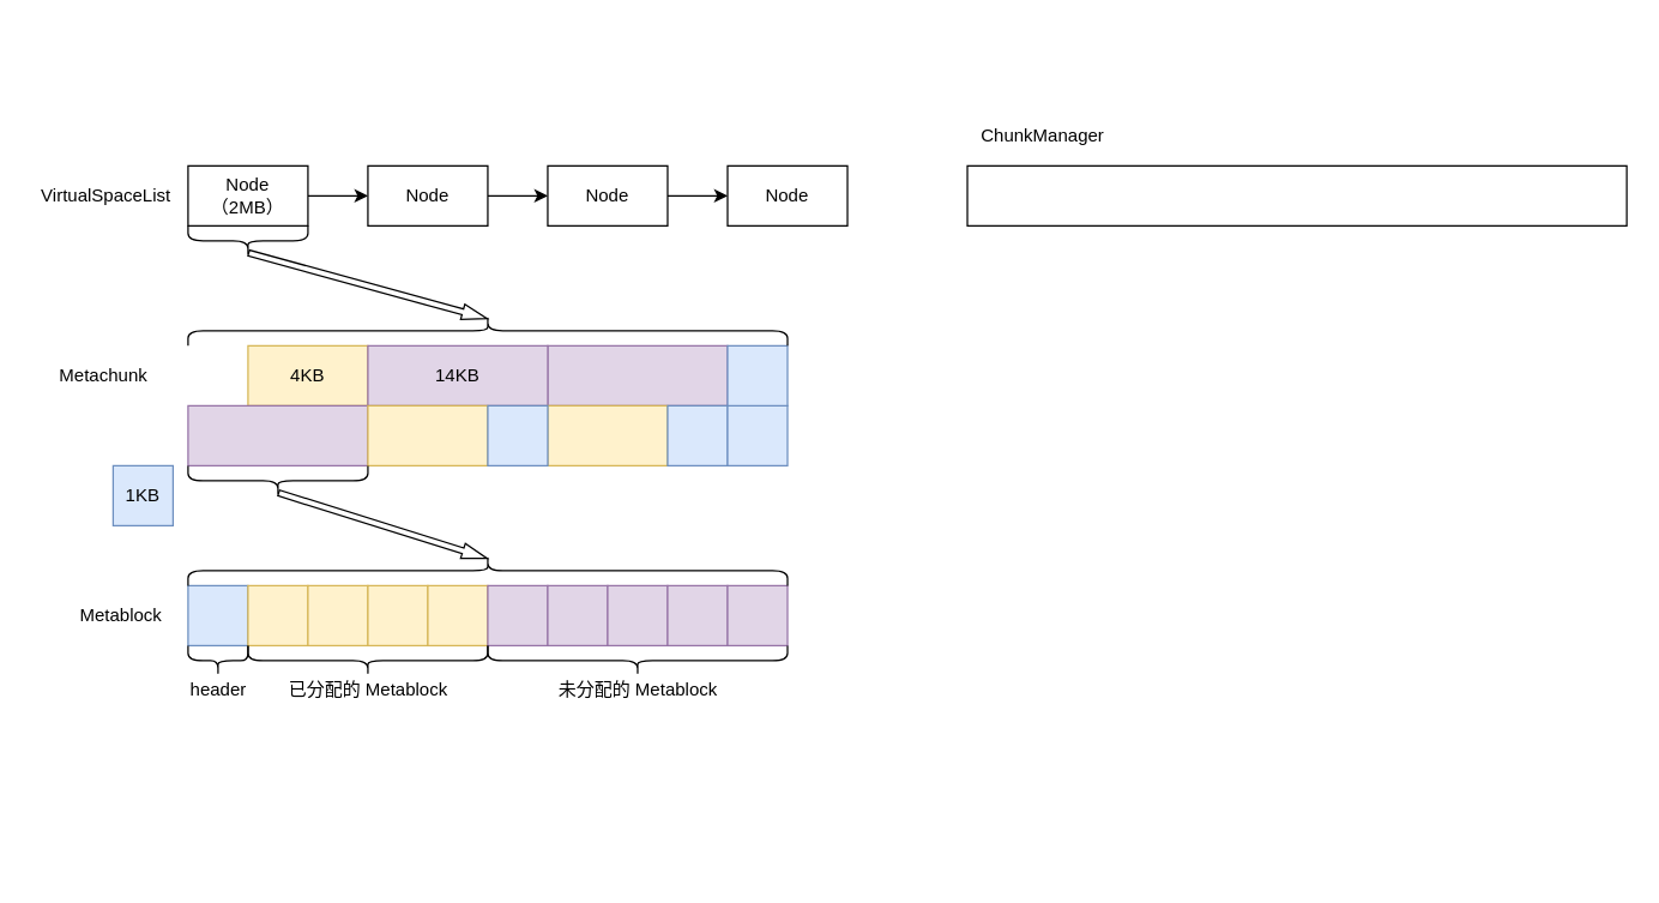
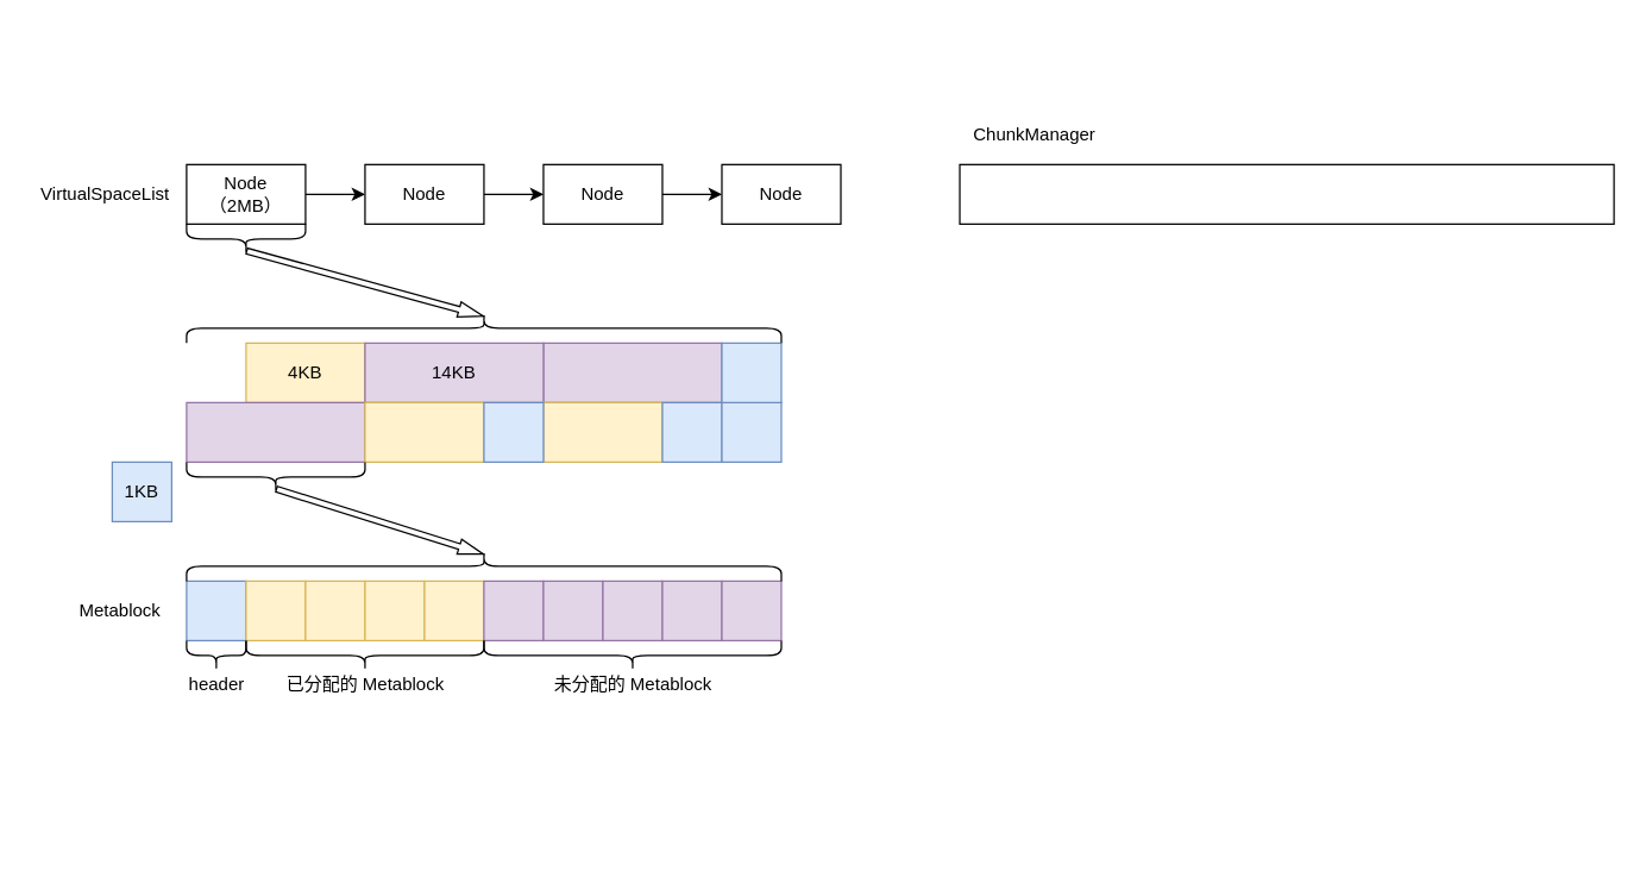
  <mxCell id="0" />
  <mxCell id="1" parent="0" />
  <mxCell id="2" value="" style="edgeStyle=orthogonalEdgeStyle;rounded=0;orthogonalLoop=1;jettySize=auto;html=1;" edge="1" parent="1" source="3" target="5"><mxGeometry relative="1" as="geometry" /></mxCell>
  <mxCell id="3" value="Node&lt;br&gt;（2MB）" style="rounded=0;whiteSpace=wrap;html=1;" vertex="1" parent="1"><mxGeometry x="125" y="110" width="80" height="40" as="geometry" /></mxCell>
  <mxCell id="4" value="" style="edgeStyle=orthogonalEdgeStyle;rounded=0;orthogonalLoop=1;jettySize=auto;html=1;" edge="1" parent="1" source="5" target="7"><mxGeometry relative="1" as="geometry" /></mxCell>
  <mxCell id="5" value="Node" style="rounded=0;whiteSpace=wrap;html=1;" vertex="1" parent="1"><mxGeometry x="245" y="110" width="80" height="40" as="geometry" /></mxCell>
  <mxCell id="6" value="" style="edgeStyle=orthogonalEdgeStyle;rounded=0;orthogonalLoop=1;jettySize=auto;html=1;" edge="1" parent="1" source="7" target="8"><mxGeometry relative="1" as="geometry" /></mxCell>
  <mxCell id="7" value="Node" style="rounded=0;whiteSpace=wrap;html=1;" vertex="1" parent="1"><mxGeometry x="365" y="110" width="80" height="40" as="geometry" /></mxCell>
  <mxCell id="8" value="Node" style="rounded=0;whiteSpace=wrap;html=1;" vertex="1" parent="1"><mxGeometry x="485" y="110" width="80" height="40" as="geometry" /></mxCell>
  <mxCell id="9" value="VirtualSpaceList" style="text;html=1;align=center;verticalAlign=middle;resizable=0;points=[];autosize=1;strokeColor=none;fillColor=none;" vertex="1" parent="1"><mxGeometry x="20" y="120" width="100" height="20" as="geometry" /></mxCell>
- <mxCell id="10" value="Metachunk&amp;nbsp;" style="text;html=1;align=center;verticalAlign=middle;resizable=0;points=[];autosize=1;strokeColor=none;fillColor=none;" vertex="1" parent="1"><mxGeometry x="30" y="240" width="80" height="20" as="geometry" /></mxCell>
  <mxCell id="11" value="1KB" style="rounded=0;whiteSpace=wrap;html=1;fillColor=#dae8fc;strokeColor=#6c8ebf;" vertex="1" parent="1"><mxGeometry x="75" y="310" width="40" height="40" as="geometry" /></mxCell>
  <mxCell id="12" value="4KB" style="rounded=0;whiteSpace=wrap;html=1;fillColor=#fff2cc;strokeColor=#d6b656;" vertex="1" parent="1"><mxGeometry x="165" y="230" width="80" height="40" as="geometry" /></mxCell>
  <mxCell id="13" value="" style="rounded=0;whiteSpace=wrap;html=1;fillColor=#e1d5e7;strokeColor=#9673a6;" vertex="1" parent="1"><mxGeometry x="365" y="230" width="120" height="40" as="geometry" /></mxCell>
  <mxCell id="14" value="14KB" style="rounded=0;whiteSpace=wrap;html=1;fillColor=#e1d5e7;strokeColor=#9673a6;" vertex="1" parent="1"><mxGeometry x="245" y="230" width="120" height="40" as="geometry" /></mxCell>
  <mxCell id="15" value="" style="rounded=0;whiteSpace=wrap;html=1;fillColor=#e1d5e7;strokeColor=#9673a6;" vertex="1" parent="1"><mxGeometry x="125" y="270" width="120" height="40" as="geometry" /></mxCell>
  <mxCell id="16" value="" style="rounded=0;whiteSpace=wrap;html=1;fillColor=#fff2cc;strokeColor=#d6b656;" vertex="1" parent="1"><mxGeometry x="245" y="270" width="80" height="40" as="geometry" /></mxCell>
  <mxCell id="17" value="" style="rounded=0;whiteSpace=wrap;html=1;fillColor=#fff2cc;strokeColor=#d6b656;" vertex="1" parent="1"><mxGeometry x="365" y="270" width="80" height="40" as="geometry" /></mxCell>
  <mxCell id="18" value="" style="rounded=0;whiteSpace=wrap;html=1;fillColor=#dae8fc;strokeColor=#6c8ebf;" vertex="1" parent="1"><mxGeometry x="445" y="270" width="40" height="40" as="geometry" /></mxCell>
  <mxCell id="19" value="" style="rounded=0;whiteSpace=wrap;html=1;fillColor=#dae8fc;strokeColor=#6c8ebf;" vertex="1" parent="1"><mxGeometry x="485" y="270" width="40" height="40" as="geometry" /></mxCell>
  <mxCell id="20" value="ChunkManager" style="text;html=1;align=center;verticalAlign=middle;resizable=0;points=[];autosize=1;strokeColor=none;fillColor=none;" vertex="1" parent="1"><mxGeometry x="645" y="80" width="100" height="20" as="geometry" /></mxCell>
  <mxCell id="21" value="" style="rounded=0;whiteSpace=wrap;html=1;" vertex="1" parent="1"><mxGeometry x="645" y="110" width="440" height="40" as="geometry" /></mxCell>
  <mxCell id="22" value="" style="rounded=0;whiteSpace=wrap;html=1;fillColor=#dae8fc;strokeColor=#6c8ebf;" vertex="1" parent="1"><mxGeometry x="485" y="230" width="40" height="40" as="geometry" /></mxCell>
  <mxCell id="23" value="" style="rounded=0;whiteSpace=wrap;html=1;fillColor=#dae8fc;strokeColor=#6c8ebf;" vertex="1" parent="1"><mxGeometry x="325" y="270" width="40" height="40" as="geometry" /></mxCell>
  <mxCell id="24" value="Metablock" style="text;html=1;align=center;verticalAlign=middle;resizable=0;points=[];autosize=1;strokeColor=none;fillColor=none;" vertex="1" parent="1"><mxGeometry x="45" y="400" width="70" height="20" as="geometry" /></mxCell>
  <mxCell id="25" value="" style="rounded=0;whiteSpace=wrap;html=1;fillColor=#dae8fc;strokeColor=#6c8ebf;" vertex="1" parent="1"><mxGeometry x="125" y="390" width="40" height="40" as="geometry" /></mxCell>
  <mxCell id="26" value="" style="rounded=0;whiteSpace=wrap;html=1;fillColor=#fff2cc;strokeColor=#d6b656;" vertex="1" parent="1"><mxGeometry x="165" y="390" width="40" height="40" as="geometry" /></mxCell>
  <mxCell id="27" value="" style="rounded=0;whiteSpace=wrap;html=1;fillColor=#fff2cc;strokeColor=#d6b656;" vertex="1" parent="1"><mxGeometry x="205" y="390" width="40" height="40" as="geometry" /></mxCell>
  <mxCell id="28" value="" style="rounded=0;whiteSpace=wrap;html=1;fillColor=#fff2cc;strokeColor=#d6b656;" vertex="1" parent="1"><mxGeometry x="245" y="390" width="40" height="40" as="geometry" /></mxCell>
  <mxCell id="29" value="" style="rounded=0;whiteSpace=wrap;html=1;fillColor=#fff2cc;strokeColor=#d6b656;" vertex="1" parent="1"><mxGeometry x="285" y="390" width="40" height="40" as="geometry" /></mxCell>
  <mxCell id="30" value="" style="rounded=0;whiteSpace=wrap;html=1;fillColor=#e1d5e7;strokeColor=#9673a6;" vertex="1" parent="1"><mxGeometry x="325" y="390" width="40" height="40" as="geometry" /></mxCell>
  <mxCell id="31" value="" style="rounded=0;whiteSpace=wrap;html=1;fillColor=#e1d5e7;strokeColor=#9673a6;" vertex="1" parent="1"><mxGeometry x="365" y="390" width="40" height="40" as="geometry" /></mxCell>
  <mxCell id="32" value="" style="rounded=0;whiteSpace=wrap;html=1;fillColor=#e1d5e7;strokeColor=#9673a6;" vertex="1" parent="1"><mxGeometry x="405" y="390" width="40" height="40" as="geometry" /></mxCell>
  <mxCell id="33" value="" style="rounded=0;whiteSpace=wrap;html=1;fillColor=#e1d5e7;strokeColor=#9673a6;" vertex="1" parent="1"><mxGeometry x="445" y="390" width="40" height="40" as="geometry" /></mxCell>
  <mxCell id="34" value="" style="rounded=0;whiteSpace=wrap;html=1;fillColor=#e1d5e7;strokeColor=#9673a6;" vertex="1" parent="1"><mxGeometry x="485" y="390" width="40" height="40" as="geometry" /></mxCell>
  <mxCell id="35" value="" style="shape=curlyBracket;whiteSpace=wrap;html=1;rounded=1;rotation=-90;" vertex="1" parent="1"><mxGeometry x="135" y="420" width="20" height="40" as="geometry" /></mxCell>
  <mxCell id="36" value="" style="shape=curlyBracket;whiteSpace=wrap;html=1;rounded=1;rotation=-90;" vertex="1" parent="1"><mxGeometry x="235" y="360" width="20" height="160" as="geometry" /></mxCell>
  <mxCell id="37" value="" style="shape=curlyBracket;whiteSpace=wrap;html=1;rounded=1;rotation=-90;" vertex="1" parent="1"><mxGeometry x="415" y="340" width="20" height="200" as="geometry" /></mxCell>
  <mxCell id="38" value="header" style="text;html=1;align=center;verticalAlign=middle;resizable=0;points=[];autosize=1;strokeColor=none;fillColor=none;" vertex="1" parent="1"><mxGeometry x="120" y="450" width="50" height="20" as="geometry" /></mxCell>
  <mxCell id="39" value="已分配的 Metablock" style="text;html=1;align=center;verticalAlign=middle;resizable=0;points=[];autosize=1;strokeColor=none;fillColor=none;" vertex="1" parent="1"><mxGeometry x="185" y="450" width="120" height="20" as="geometry" /></mxCell>
  <mxCell id="40" value="未分配的 Metablock" style="text;html=1;align=center;verticalAlign=middle;resizable=0;points=[];autosize=1;strokeColor=none;fillColor=none;" vertex="1" parent="1"><mxGeometry x="365" y="450" width="120" height="20" as="geometry" /></mxCell>
  <mxCell id="41" value="" style="shape=flexArrow;endArrow=classic;html=1;rounded=0;width=4;endSize=5.276;endWidth=5.517;entryX=0.1;entryY=0.5;entryDx=0;entryDy=0;entryPerimeter=0;exitX=0.1;exitY=0.5;exitDx=0;exitDy=0;exitPerimeter=0;" edge="1" parent="1" source="46" target="42"><mxGeometry width="50" height="50" relative="1" as="geometry"><mxPoint x="168" y="161" as="sourcePoint" /><mxPoint x="318" y="211" as="targetPoint" /></mxGeometry></mxCell>
  <mxCell id="42" value="" style="shape=curlyBracket;whiteSpace=wrap;html=1;rounded=1;rotation=90;size=0.5;" vertex="1" parent="1"><mxGeometry x="315" y="20" width="20" height="400" as="geometry" /></mxCell>
  <mxCell id="43" value="" style="shape=flexArrow;endArrow=classic;html=1;rounded=0;width=4;endSize=5.276;endWidth=5.517;entryX=0.1;entryY=0.5;entryDx=0;entryDy=0;entryPerimeter=0;exitX=0.1;exitY=0.5;exitDx=0;exitDy=0;exitPerimeter=0;" edge="1" parent="1" source="45" target="44"><mxGeometry width="50" height="50" relative="1" as="geometry"><mxPoint x="195" y="320" as="sourcePoint" /><mxPoint x="321" y="368" as="targetPoint" /></mxGeometry></mxCell>
  <mxCell id="44" value="" style="shape=curlyBracket;whiteSpace=wrap;html=1;rounded=1;rotation=90;size=0.5;" vertex="1" parent="1"><mxGeometry x="315" y="180" width="20" height="400" as="geometry" /></mxCell>
  <mxCell id="45" value="" style="shape=curlyBracket;whiteSpace=wrap;html=1;rounded=1;rotation=-90;" vertex="1" parent="1"><mxGeometry x="175" y="260" width="20" height="120" as="geometry" /></mxCell>
  <mxCell id="46" value="" style="shape=curlyBracket;whiteSpace=wrap;html=1;rounded=1;rotation=-90;" vertex="1" parent="1"><mxGeometry x="155" y="120" width="20" height="80" as="geometry" /></mxCell>
